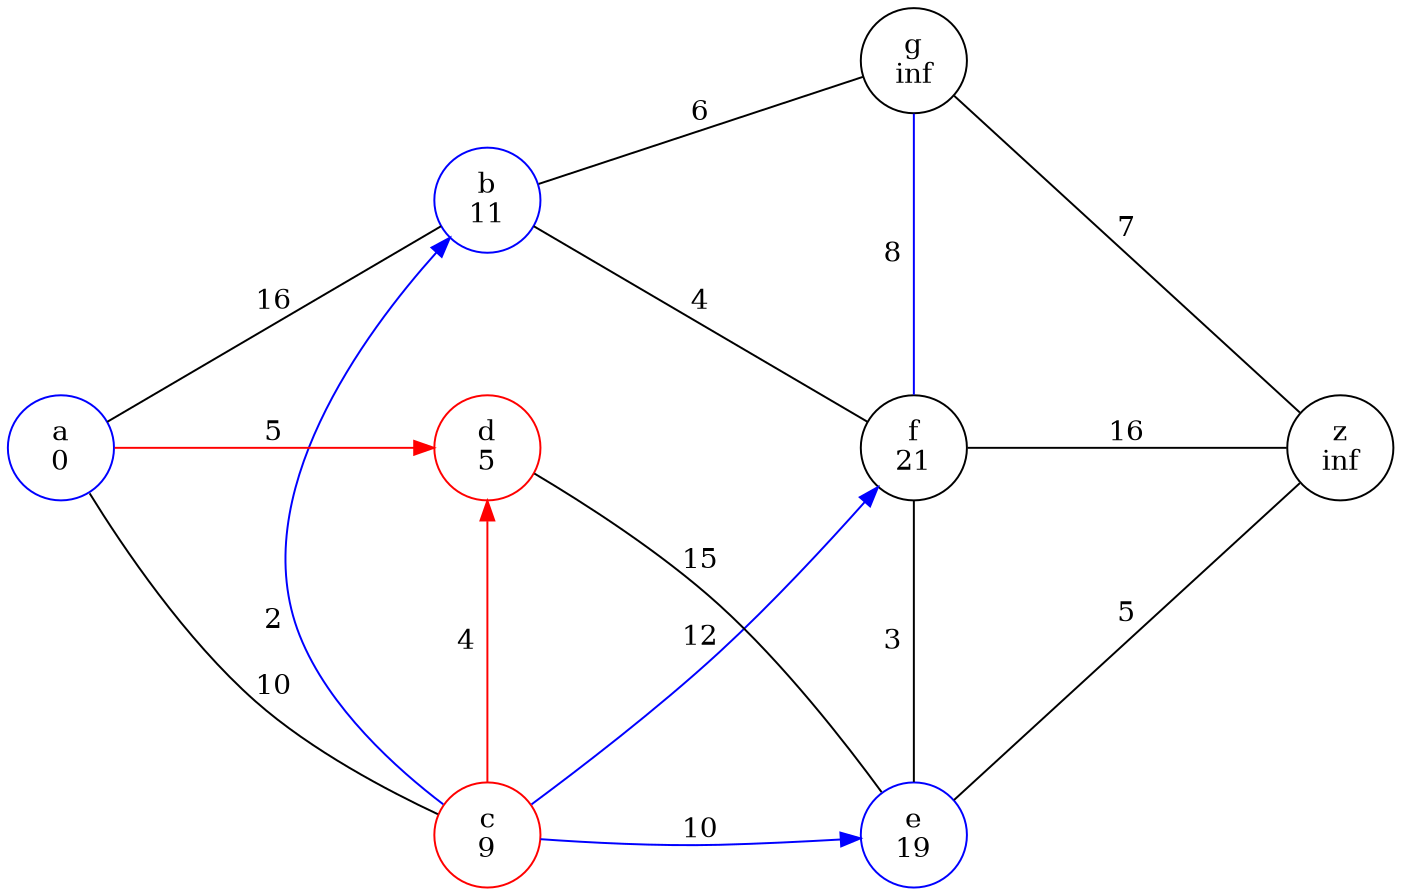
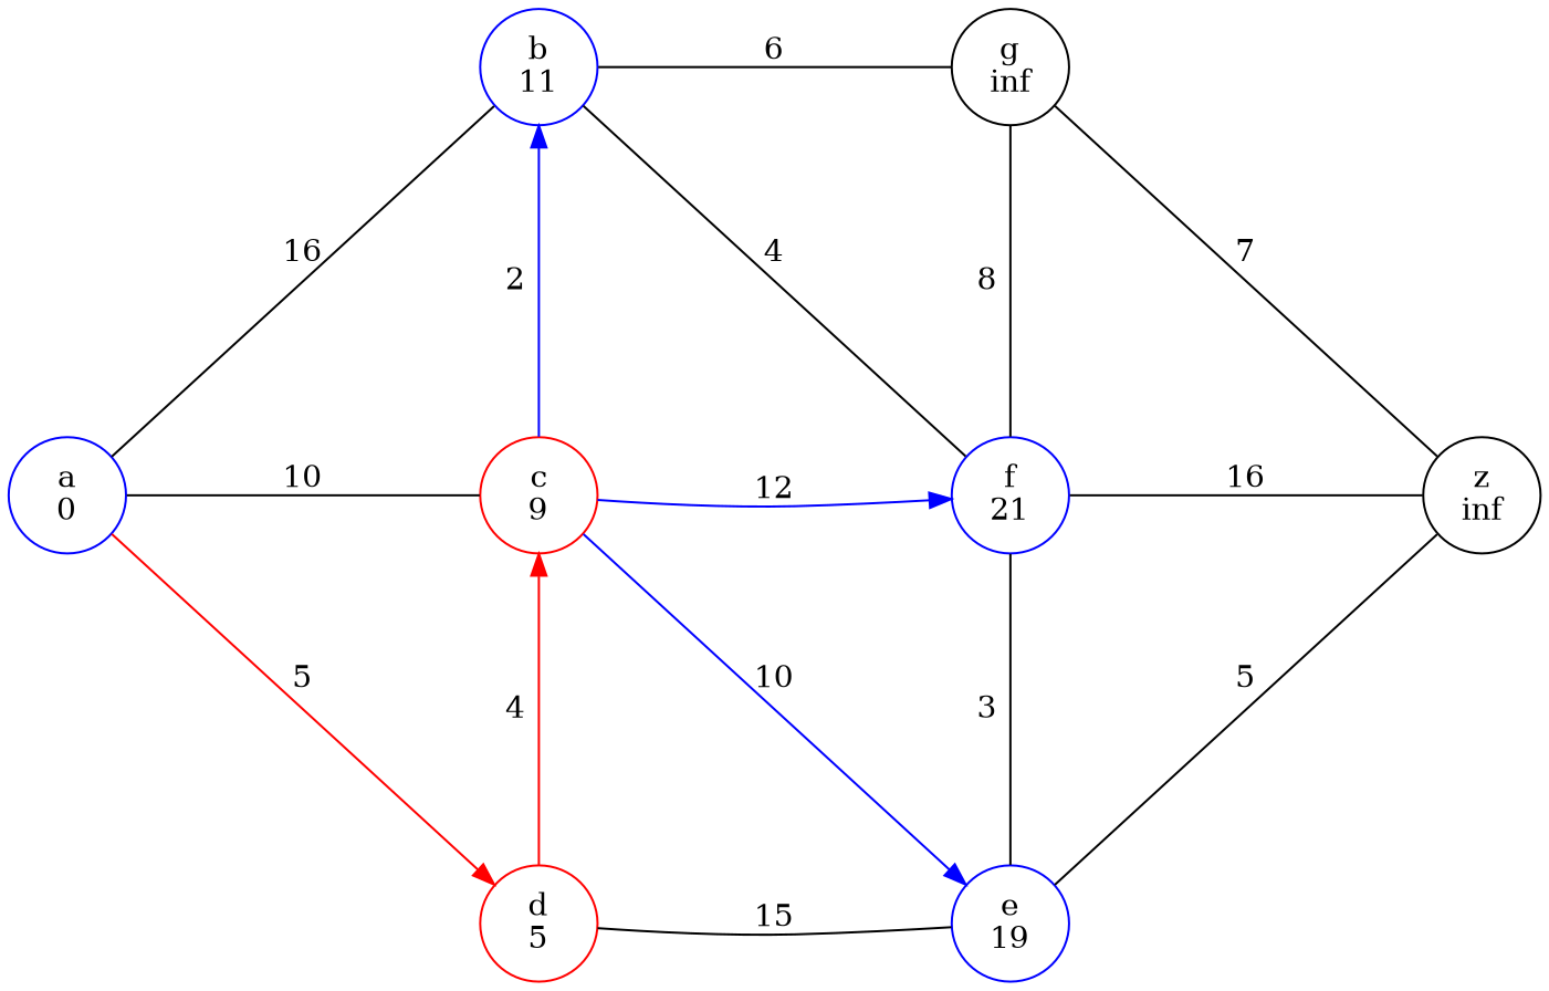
  digraph {
    nodesep=1
    rankdir=LR
    ranksep=2
    splines=true
    node [color=blue]
    edge [dir=none]
    n1 [label="b\n11"]
    n2 [color=red label="c\n9"]
    n3 [color=red label="d\n5"]
    n4 [color=black label="g\ninf"]
-   n5 [color=black label="f\n21"]
+   n5 [label="f\n21"]
    n6 [label="e\n19"]
    n7 [color=black label="z\ninf"]
    n8 [label="a\n0"]
    subgraph sub_1 {
      rank=same
      n1
      n2
      n3
    }
    subgraph sub_2 {
      rank=same
      n4
      n5
      n6
    }
    n1 -> n2 [color=blue dir=back label=2]
    n1 -> n4 [label=6]
    n1 -> n5 [label=4]
-   n3 -> n2 [color=red dir=back label=4]
+   n2 -> n3 [color=red dir=back label=4]
    n2 -> n5 [color=blue label=12 dir=""]
    n2 -> n6 [color=blue label=10 dir=""]
    n3 -> n6 [color=black label=15]
-   n4 -> n5 [label=8 color=blue]
+   n4 -> n5 [label=8]
    n4 -> n7 [label=7]
    n5 -> n6 [label=3]
    n5 -> n7 [label=16]
    n6 -> n7 [label=5]
    n8 -> n1 [color=black label=16]
    n8 -> n2 [color=black label=10]
    n8 -> n3 [color=red label=5 dir=""]
  }
